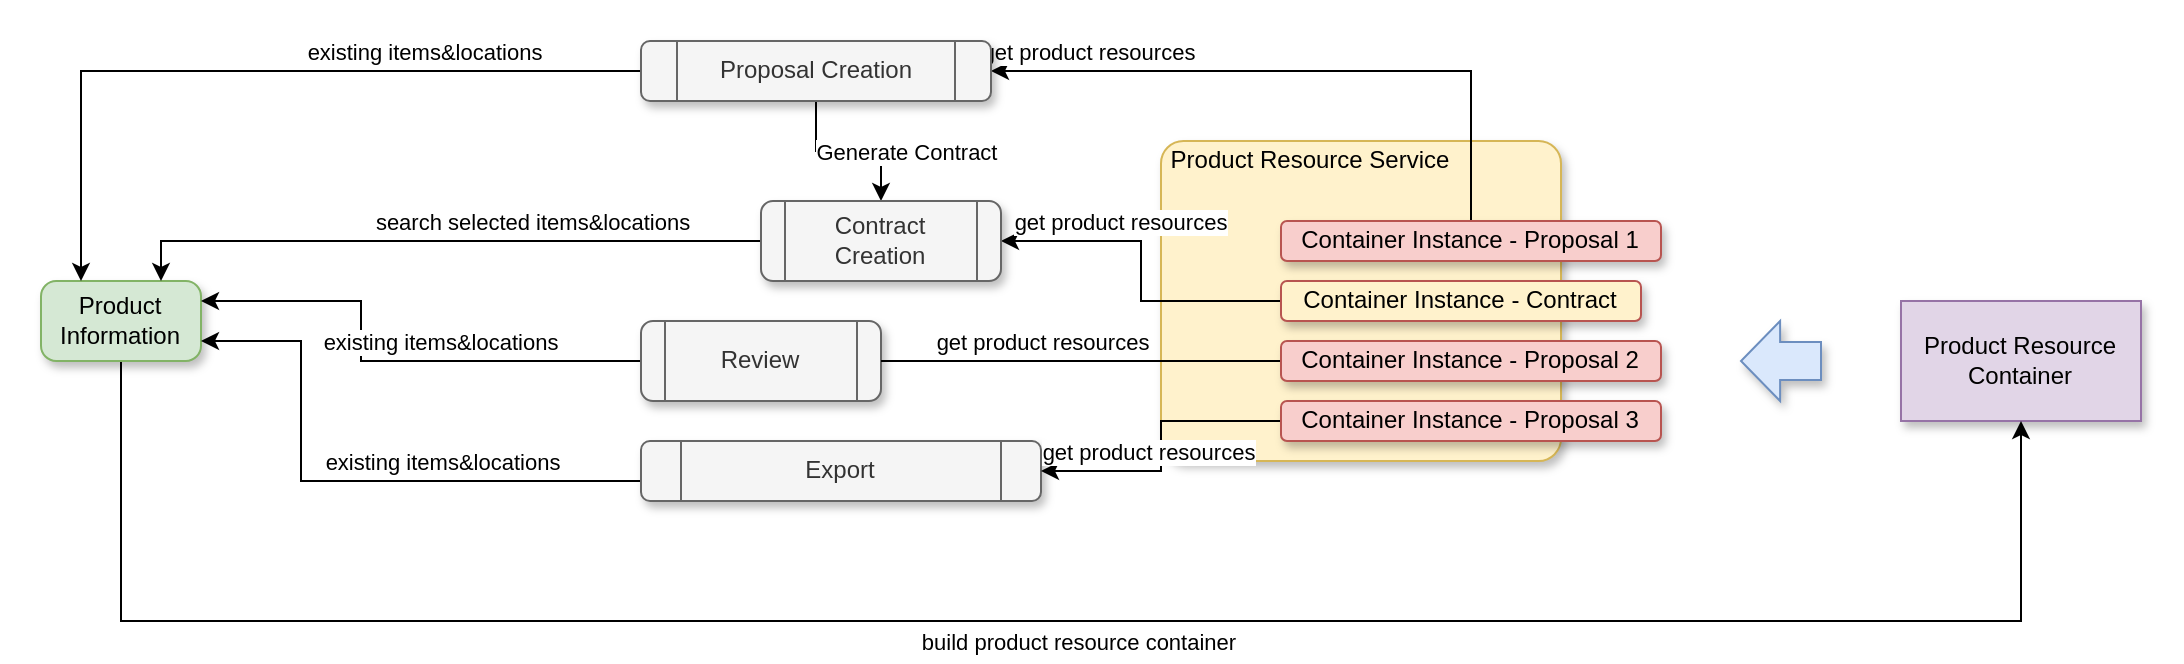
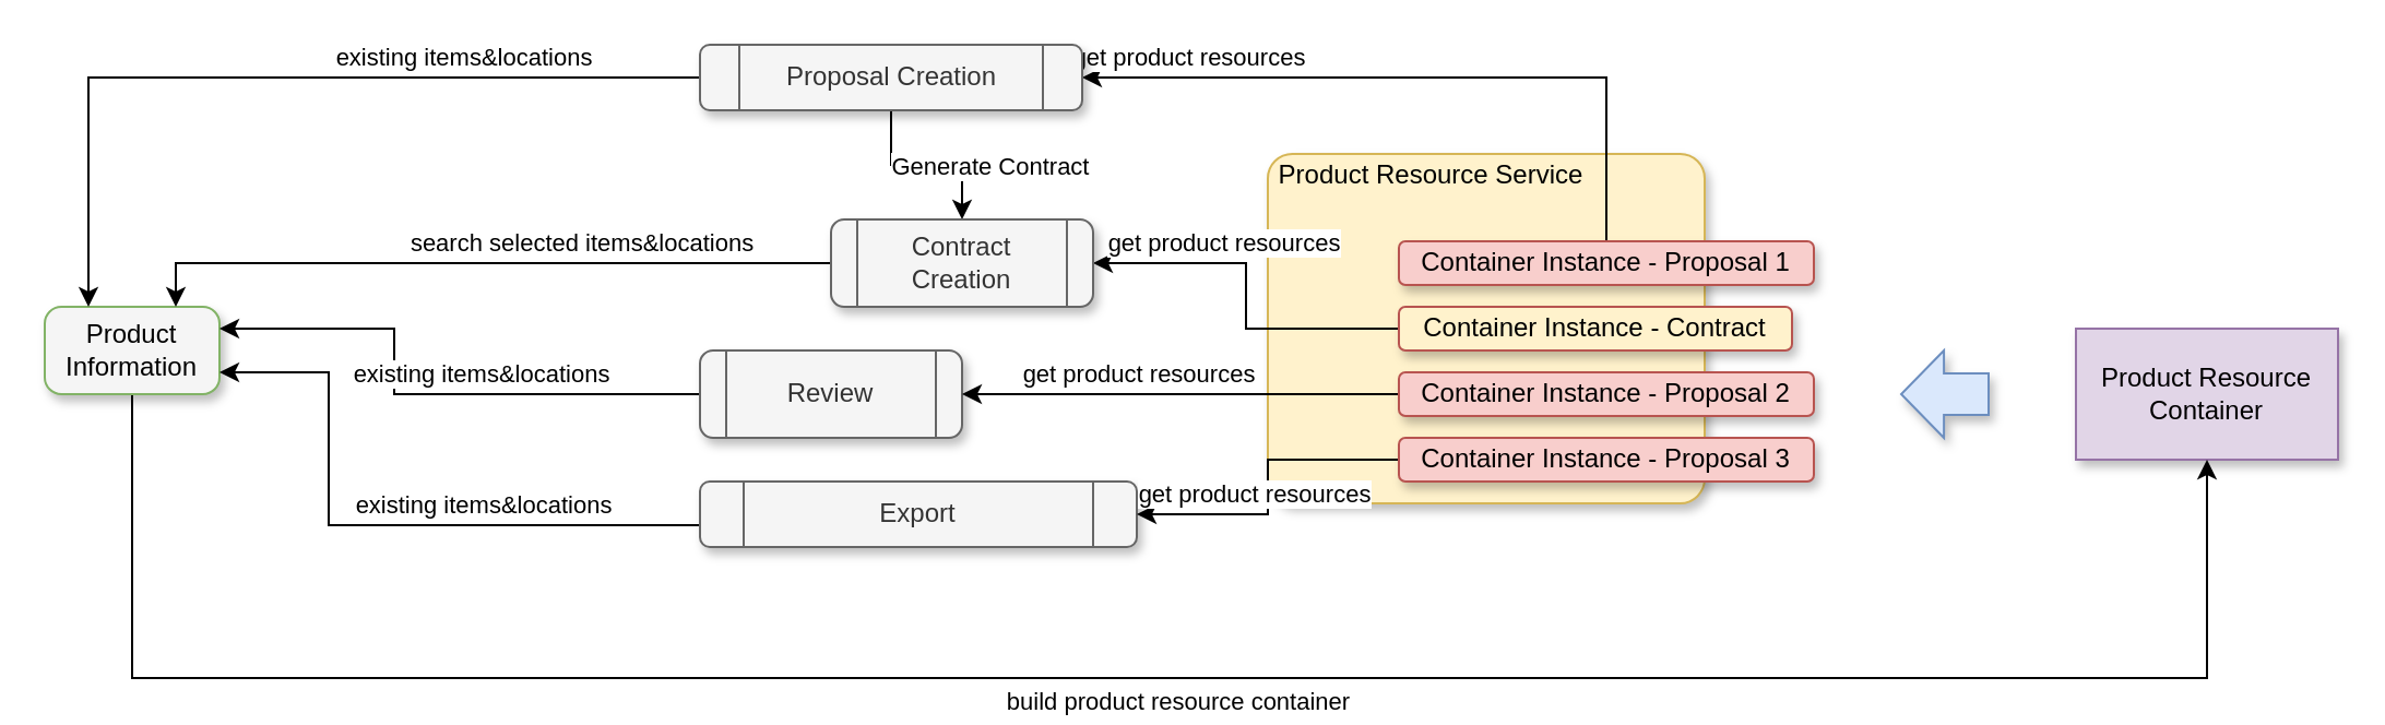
  <mxCell id="0" />
  <mxCell id="1" parent="0" />
  <mxCell id="2" value="Product Resource Container" style="whiteSpace=wrap;html=1;fillColor=#e1d5e7;strokeColor=#9673a6;arcSize=13;shadow=1;rounded=0;" parent="1" vertex="1"><mxGeometry x="950" y="150" width="120" height="60" as="geometry" /></mxCell>
  <mxCell id="3" value="" style="rounded=1;whiteSpace=wrap;html=1;fillColor=#fff2cc;strokeColor=#d6b656;arcSize=7;shadow=1;" parent="1" vertex="1"><mxGeometry x="580" y="70" width="200" height="160" as="geometry" /></mxCell>
  <mxCell id="4" style="edgeStyle=orthogonalEdgeStyle;rounded=0;orthogonalLoop=1;jettySize=auto;html=1;entryX=1;entryY=0.5;entryDx=0;entryDy=0;exitX=0.5;exitY=0;exitDx=0;exitDy=0;" parent="1" source="6" target="19" edge="1"><mxGeometry relative="1" as="geometry" /></mxCell>
  <mxCell id="5" value="get product resources" style="edgeLabel;html=1;align=center;verticalAlign=middle;resizable=0;points=[];" parent="4" vertex="1" connectable="0"><mxGeometry x="-0.038" y="1" relative="1" as="geometry"><mxPoint x="-115" y="-11" as="offset" /></mxGeometry></mxCell>
  <mxCell id="6" value="Container Instance - Proposal 1" style="rounded=1;whiteSpace=wrap;html=1;fillColor=#f8cecc;strokeColor=#b85450;shadow=1;" parent="1" vertex="1"><mxGeometry x="640" y="110" width="190" height="20" as="geometry" /></mxCell>
  <mxCell id="7" value="Product Resource Service" style="text;html=1;strokeColor=none;fillColor=none;align=center;verticalAlign=middle;whiteSpace=wrap;rounded=0;rotation=0;shadow=1;" parent="1" vertex="1"><mxGeometry x="580" y="70" width="150" height="20" as="geometry" /></mxCell>
  <mxCell id="8" style="edgeStyle=orthogonalEdgeStyle;rounded=0;orthogonalLoop=1;jettySize=auto;html=1;entryX=0.5;entryY=1;entryDx=0;entryDy=0;" parent="1" source="10" target="2" edge="1"><mxGeometry relative="1" as="geometry"><Array as="points"><mxPoint y="310" x="60" /><mxPoint x="1010" y="310" /></Array></mxGeometry></mxCell>
  <mxCell id="9" value="build product resource container" style="edgeLabel;html=1;align=center;verticalAlign=middle;resizable=0;points=[];" parent="8" vertex="1" connectable="0"><mxGeometry x="-0.179" y="-1" relative="1" as="geometry"><mxPoint x="124" y="9" as="offset" /></mxGeometry></mxCell>
- <mxCell id="10" value="Product Information" style="rounded=1;whiteSpace=wrap;html=1;fillColor=#d5e8d4;strokeColor=#82b366;arcSize=19;shadow=1;" parent="1" vertex="1"><mxGeometry x="20" y="140" width="80" height="40" as="geometry" /></mxCell>
+ <mxCell id="10" value="Product Information" style="rounded=1;whiteSpace=wrap;html=1;fillColor=#f5f5f5;strokeColor=#82b366;arcSize=19;shadow=1;" parent="1" vertex="1"><mxGeometry x="20" y="140" width="80" height="40" as="geometry" /></mxCell>
  <mxCell id="11" value="" style="shape=singleArrow;direction=west;whiteSpace=wrap;html=1;fillColor=#dae8fc;strokeColor=#6c8ebf;arrowWidth=0.477;arrowSize=0.489;shadow=1;" parent="1" vertex="1"><mxGeometry x="870" y="160" width="40" height="40" as="geometry" /></mxCell>
  <mxCell id="12" style="edgeStyle=orthogonalEdgeStyle;rounded=0;orthogonalLoop=1;jettySize=auto;html=1;entryX=1;entryY=0.5;entryDx=0;entryDy=0;" parent="1" source="14" target="22" edge="1"><mxGeometry relative="1" as="geometry" /></mxCell>
  <mxCell id="13" value="get product resources" style="edgeLabel;html=1;align=center;verticalAlign=middle;resizable=0;points=[];" parent="12" vertex="1" connectable="0"><mxGeometry x="0.509" y="2" relative="1" as="geometry"><mxPoint x="17" y="-12" as="offset" /></mxGeometry></mxCell>
  <mxCell id="14" value="Container Instance - Contract" style="rounded=1;whiteSpace=wrap;html=1;fillColor=#fff2cc;strokeColor=#b85450;shadow=1;" parent="1" vertex="1"><mxGeometry x="640" y="140" width="180" height="20" as="geometry" /></mxCell>
  <mxCell id="15" style="edgeStyle=orthogonalEdgeStyle;rounded=0;orthogonalLoop=1;jettySize=auto;html=1;entryX=0.25;entryY=0;entryDx=0;entryDy=0;" parent="1" source="19" target="10" edge="1"><mxGeometry relative="1" as="geometry" /></mxCell>
  <mxCell id="16" value="existing items&amp;amp;locations" style="edgeLabel;html=1;align=center;verticalAlign=middle;resizable=0;points=[];" parent="15" vertex="1" connectable="0"><mxGeometry x="-0.242" y="-2" relative="1" as="geometry"><mxPoint x="37" y="-8" as="offset" /></mxGeometry></mxCell>
  <mxCell id="17" style="edgeStyle=orthogonalEdgeStyle;rounded=0;orthogonalLoop=1;jettySize=auto;html=1;entryX=0.5;entryY=0;entryDx=0;entryDy=0;" parent="1" source="19" target="22" edge="1"><mxGeometry relative="1" as="geometry" /></mxCell>
  <mxCell id="18" value="Generate Contract" style="edgeLabel;html=1;align=center;verticalAlign=middle;resizable=0;points=[];" parent="17" vertex="1" connectable="0"><mxGeometry x="0.277" y="2" relative="1" as="geometry"><mxPoint x="17" y="2" as="offset" /></mxGeometry></mxCell>
  <mxCell id="19" value="Proposal Creation" style="shape=process;whiteSpace=wrap;html=1;backgroundOutline=1;rounded=1;fillColor=#f5f5f5;strokeColor=#666666;fontColor=#333333;shadow=1;" parent="1" vertex="1"><mxGeometry x="320" y="20" width="175" height="30" as="geometry" /></mxCell>
  <mxCell id="20" style="edgeStyle=orthogonalEdgeStyle;rounded=0;orthogonalLoop=1;jettySize=auto;html=1;entryX=0.75;entryY=0;entryDx=0;entryDy=0;" parent="1" source="22" target="10" edge="1"><mxGeometry relative="1" as="geometry" /></mxCell>
  <mxCell id="21" value="search selected items&amp;amp;locations" style="edgeLabel;html=1;align=center;verticalAlign=middle;resizable=0;points=[];" parent="20" vertex="1" connectable="0"><mxGeometry x="-0.28" y="3" relative="1" as="geometry"><mxPoint y="-13" as="offset" /></mxGeometry></mxCell>
  <mxCell id="22" value="Contract Creation" style="shape=process;whiteSpace=wrap;html=1;backgroundOutline=1;rounded=1;fillColor=#f5f5f5;strokeColor=#666666;fontColor=#333333;shadow=1;" parent="1" vertex="1"><mxGeometry x="380" y="100" width="120" height="40" as="geometry" /></mxCell>
  <mxCell id="23" style="edgeStyle=orthogonalEdgeStyle;rounded=0;orthogonalLoop=1;jettySize=auto;html=1;entryX=1;entryY=0.25;entryDx=0;entryDy=0;" parent="1" source="25" target="10" edge="1"><mxGeometry relative="1" as="geometry"><Array as="points"><mxPoint x="180" y="180" /><mxPoint x="180" y="150" /></Array></mxGeometry></mxCell>
  <mxCell id="24" value="existing items&amp;amp;locations" style="edgeLabel;html=1;align=center;verticalAlign=middle;resizable=0;points=[];" parent="23" vertex="1" connectable="0"><mxGeometry x="-0.276" y="1" relative="1" as="geometry"><mxPoint x="-10" y="-11" as="offset" /></mxGeometry></mxCell>
  <mxCell id="25" value="Review" style="shape=process;whiteSpace=wrap;html=1;backgroundOutline=1;rounded=1;fillColor=#f5f5f5;strokeColor=#666666;fontColor=#333333;shadow=1;" parent="1" vertex="1"><mxGeometry x="320" y="160" width="120" height="40" as="geometry" /></mxCell>
  <mxCell id="26" style="edgeStyle=orthogonalEdgeStyle;rounded=0;orthogonalLoop=1;jettySize=auto;html=1;entryX=1;entryY=0.75;entryDx=0;entryDy=0;" parent="1" source="28" target="10" edge="1"><mxGeometry relative="1" as="geometry"><Array as="points"><mxPoint x="150" y="240" /><mxPoint x="150" y="170" /></Array></mxGeometry></mxCell>
  <mxCell id="27" value="existing items&amp;amp;locations" style="edgeLabel;html=1;align=center;verticalAlign=middle;resizable=0;points=[];" parent="26" vertex="1" connectable="0"><mxGeometry x="-0.151" y="2" relative="1" as="geometry"><mxPoint x="23" y="-12" as="offset" /></mxGeometry></mxCell>
  <mxCell id="28" value="Export" style="shape=process;whiteSpace=wrap;html=1;backgroundOutline=1;rounded=1;fillColor=#f5f5f5;strokeColor=#666666;fontColor=#333333;shadow=1;" parent="1" vertex="1"><mxGeometry x="320" y="220" width="200" height="30" as="geometry" /></mxCell>
- <mxCell id="29" style="edgeStyle=orthogonalEdgeStyle;rounded=0;orthogonalLoop=1;jettySize=auto;html=1;entryX=1;entryY=0.5;entryDx=0;entryDy=0;endArrow=none;" parent="1" source="31" target="25" edge="1"><mxGeometry relative="1" as="geometry" /></mxCell>
+ <mxCell id="29" style="edgeStyle=orthogonalEdgeStyle;rounded=0;orthogonalLoop=1;jettySize=auto;html=1;entryX=1;entryY=0.5;entryDx=0;entryDy=0;" parent="1" source="31" target="25" edge="1"><mxGeometry relative="1" as="geometry" /></mxCell>
  <mxCell id="30" value="get product resources" style="edgeLabel;html=1;align=center;verticalAlign=middle;resizable=0;points=[];" parent="29" vertex="1" connectable="0"><mxGeometry x="0.287" y="1" relative="1" as="geometry"><mxPoint x="9" y="-11" as="offset" /></mxGeometry></mxCell>
  <mxCell id="31" value="Container Instance - Proposal 2" style="rounded=1;whiteSpace=wrap;html=1;fillColor=#f8cecc;strokeColor=#b85450;shadow=1;" parent="1" vertex="1"><mxGeometry x="640" y="170" width="190" height="20" as="geometry" /></mxCell>
  <mxCell id="32" style="edgeStyle=orthogonalEdgeStyle;rounded=0;orthogonalLoop=1;jettySize=auto;html=1;entryX=1;entryY=0.5;entryDx=0;entryDy=0;" parent="1" source="34" target="28" edge="1"><mxGeometry relative="1" as="geometry" /></mxCell>
  <mxCell id="33" value="get product resources" style="edgeLabel;html=1;align=center;verticalAlign=middle;resizable=0;points=[];" parent="32" vertex="1" connectable="0"><mxGeometry x="0.371" y="-1" relative="1" as="geometry"><mxPoint x="7" y="-9" as="offset" /></mxGeometry></mxCell>
  <mxCell id="34" value="Container Instance - Proposal 3" style="rounded=1;whiteSpace=wrap;html=1;fillColor=#f8cecc;strokeColor=#b85450;shadow=1;" parent="1" vertex="1"><mxGeometry x="640" y="200" width="190" height="20" as="geometry" /></mxCell>
